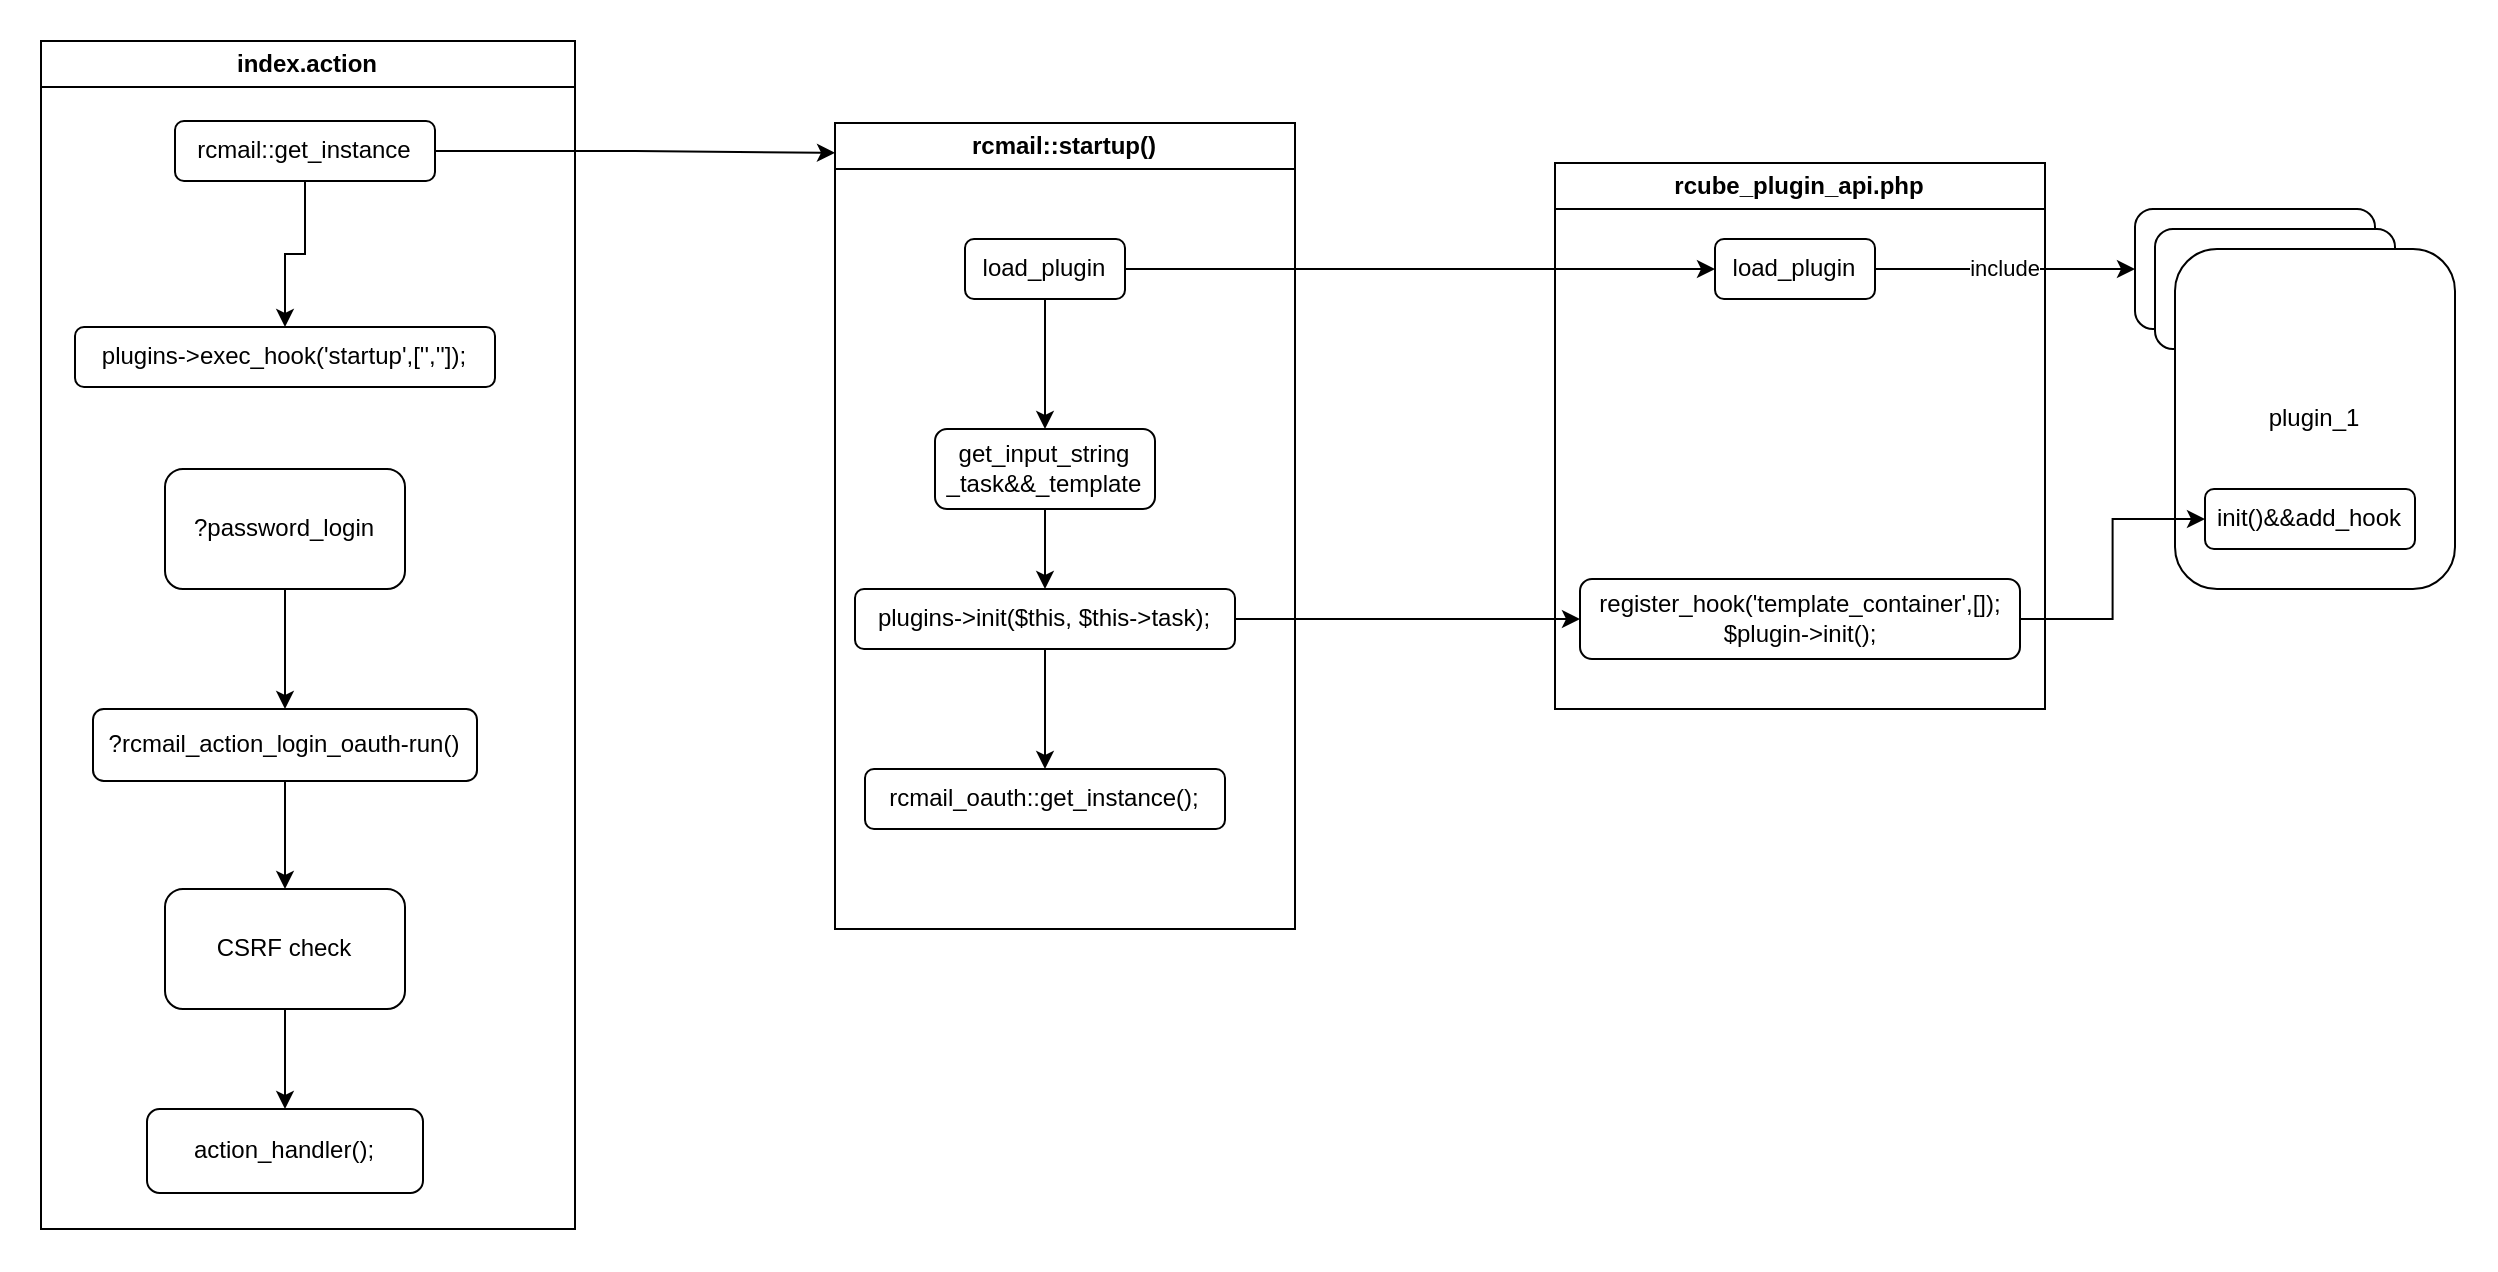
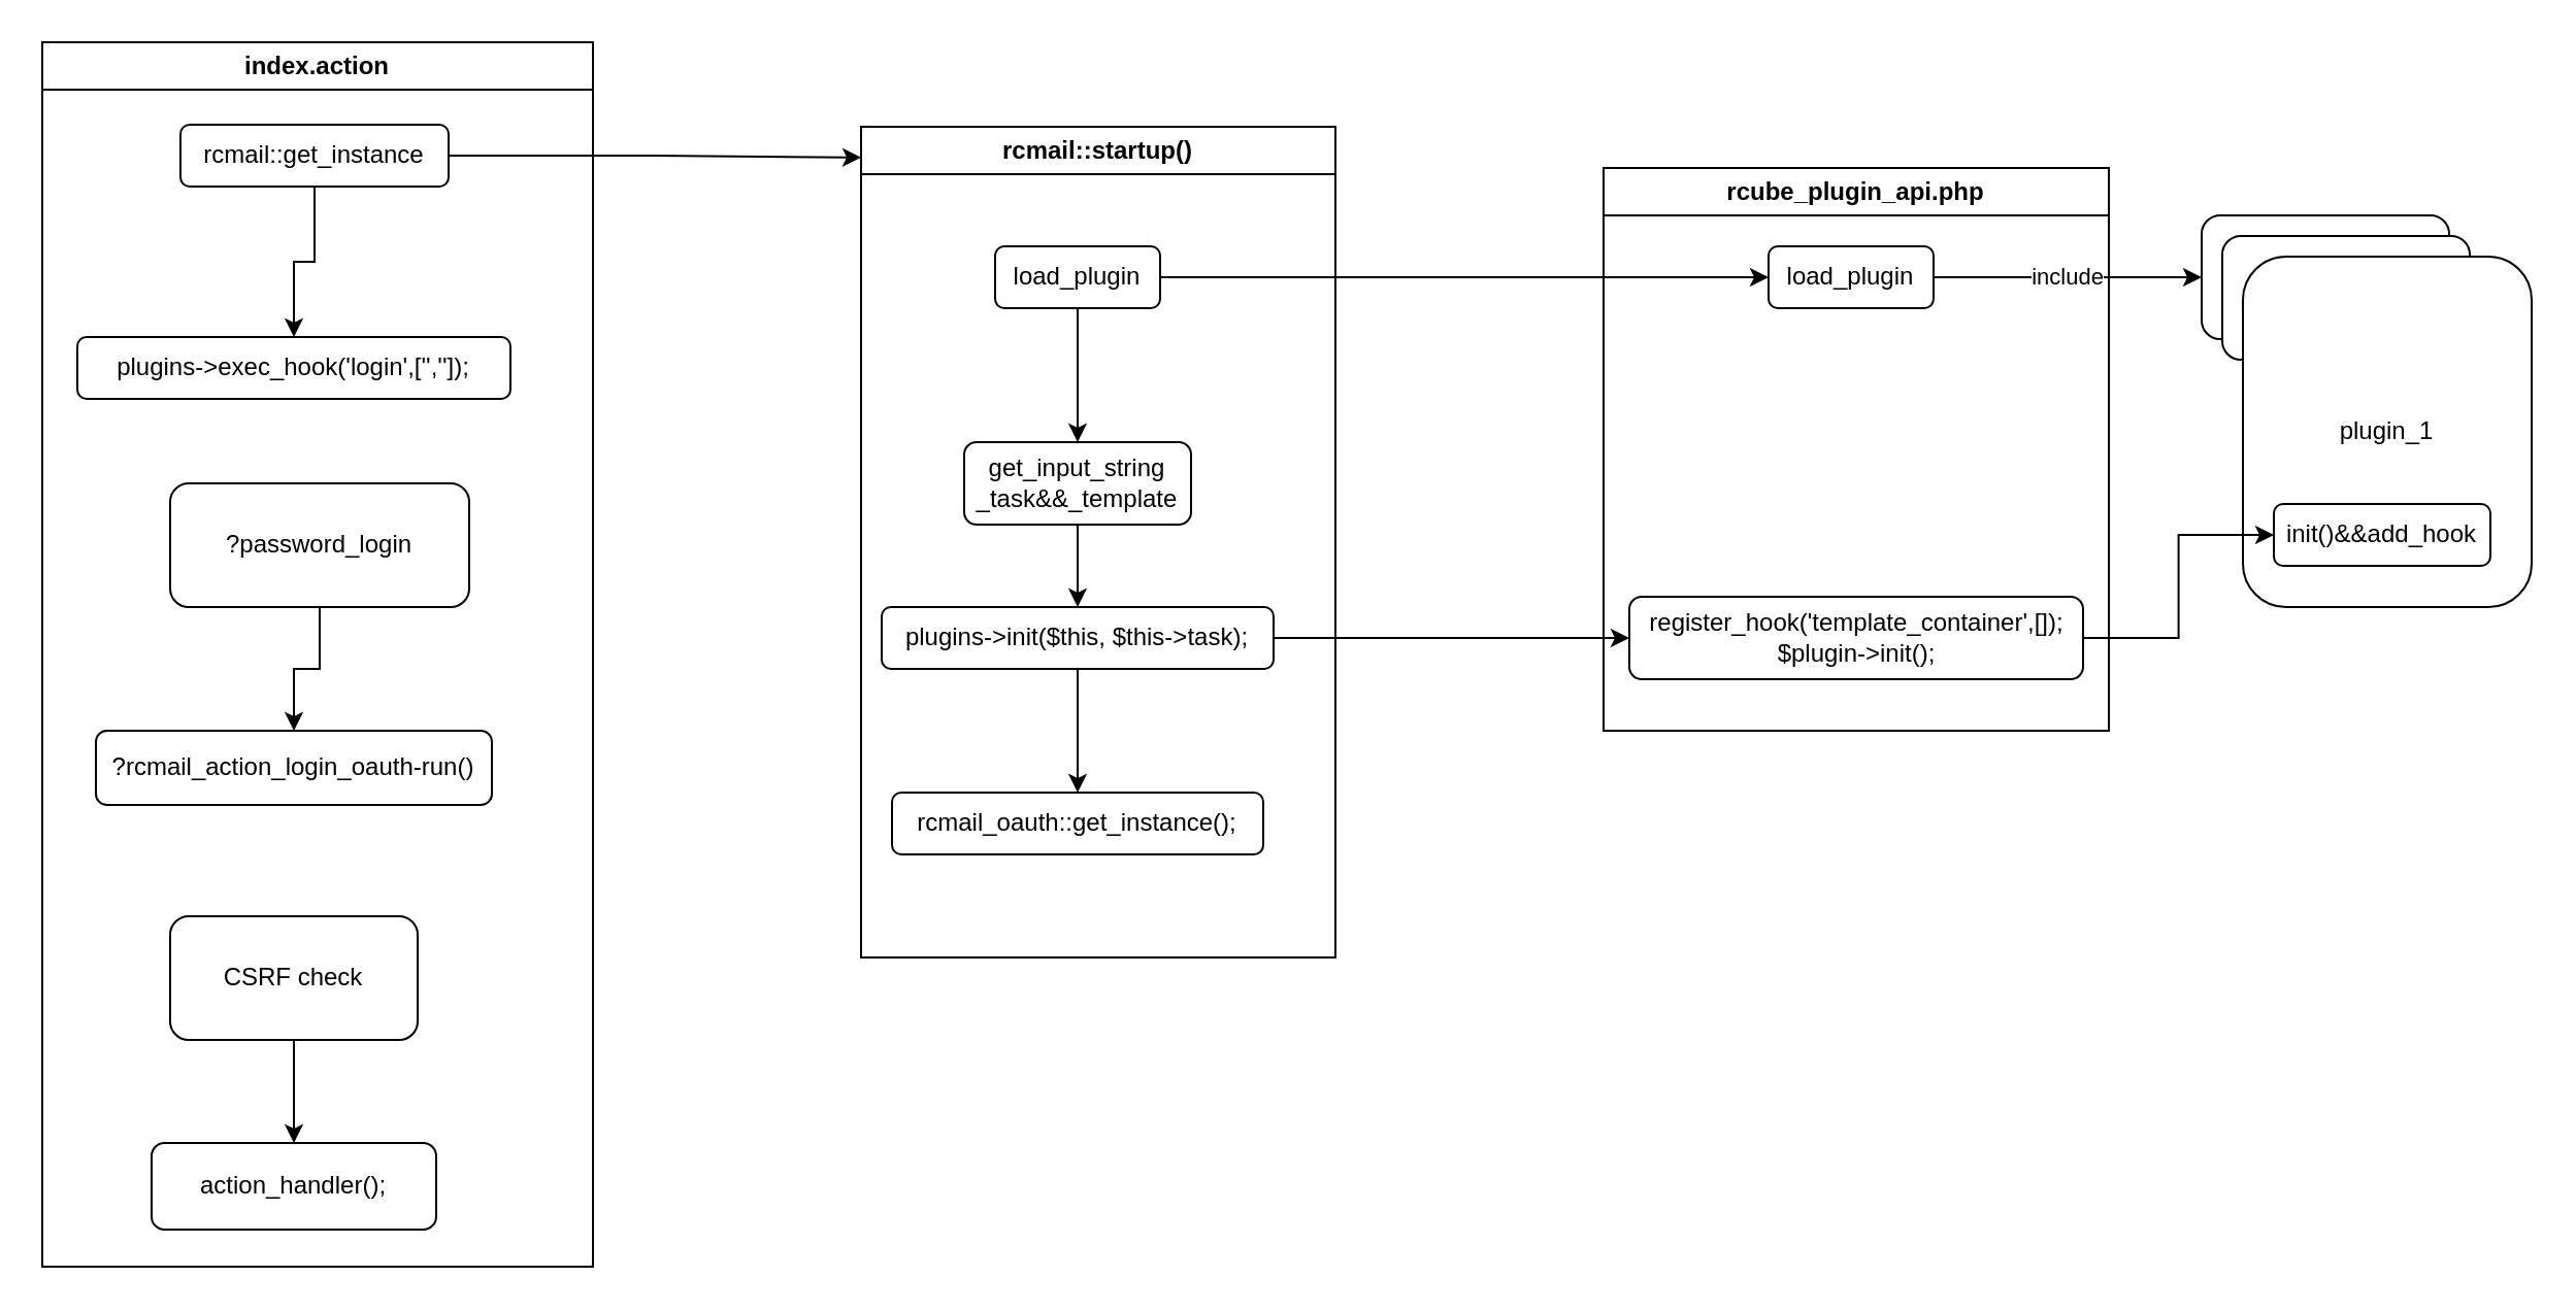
  <mxCell id="0" />
  <mxCell id="1" parent="0" />
  <mxCell id="2" value="index.action" style="swimlane;whiteSpace=wrap;html=1;shadow=0;" parent="1" vertex="1"><mxGeometry x="20" y="20" width="267" height="594" as="geometry"><mxRectangle x="330" y="180" width="140" height="30" as="alternateBounds" /></mxGeometry></mxCell>
  <mxCell id="3" value="" style="edgeStyle=orthogonalEdgeStyle;rounded=0;orthogonalLoop=1;jettySize=auto;html=1;shadow=0;" parent="2" source="4" target="5" edge="1"><mxGeometry relative="1" as="geometry" /></mxCell>
  <mxCell id="4" value="rcmail::get_instance" style="rounded=1;whiteSpace=wrap;html=1;shadow=0;" parent="2" vertex="1"><mxGeometry x="67" y="40" width="130" height="30" as="geometry" /></mxCell>
- <mxCell id="5" value="plugins-&amp;gt;exec_hook('startup',['','']);" style="whiteSpace=wrap;html=1;rounded=1;shadow=0;" parent="2" vertex="1"><mxGeometry x="17" y="143" width="210" height="30" as="geometry" /></mxCell>
+ <mxCell id="5" value="plugins-&amp;gt;exec_hook('login',['','']);" style="whiteSpace=wrap;html=1;rounded=1;shadow=0;" parent="2" vertex="1"><mxGeometry x="17" y="143" width="210" height="30" as="geometry" /></mxCell>
  <mxCell id="6" value="" style="edgeStyle=orthogonalEdgeStyle;rounded=0;orthogonalLoop=1;jettySize=auto;html=1;" parent="2" source="7" target="9" edge="1"><mxGeometry relative="1" as="geometry" /></mxCell>
- <mxCell id="7" value="?password_login" style="rounded=1;whiteSpace=wrap;html=1;shadow=0;" parent="2" vertex="1"><mxGeometry x="62" y="214" width="120" height="60" as="geometry" /></mxCell>
- <mxCell id="8" style="edgeStyle=orthogonalEdgeStyle;rounded=0;orthogonalLoop=1;jettySize=auto;html=1;exitX=0.5;exitY=1;exitDx=0;exitDy=0;entryX=0.5;entryY=0;entryDx=0;entryDy=0;" edge="1" parent="2" source="9" target="12"><mxGeometry relative="1" as="geometry" /></mxCell>
+ <mxCell id="7" value="?password_login" style="rounded=1;whiteSpace=wrap;html=1;shadow=0;" parent="2" vertex="1"><mxGeometry x="62" y="214" width="145" height="60" as="geometry" /></mxCell>
  <mxCell id="9" value="?rcmail_action_login_oauth-run()" style="rounded=1;whiteSpace=wrap;html=1;shadow=0;" parent="2" vertex="1"><mxGeometry x="26" y="334" width="192" height="36" as="geometry" /></mxCell>
  <mxCell id="10" value="action_handler();" style="rounded=1;whiteSpace=wrap;html=1;shadow=0;" parent="2" vertex="1"><mxGeometry x="53" y="534" width="138" height="42" as="geometry" /></mxCell>
  <mxCell id="11" style="edgeStyle=orthogonalEdgeStyle;rounded=0;orthogonalLoop=1;jettySize=auto;html=1;exitX=0.5;exitY=1;exitDx=0;exitDy=0;entryX=0.5;entryY=0;entryDx=0;entryDy=0;" edge="1" parent="2" source="12" target="10"><mxGeometry relative="1" as="geometry" /></mxCell>
  <mxCell id="12" value="CSRF check" style="rounded=1;whiteSpace=wrap;html=1;shadow=0;" vertex="1" parent="2"><mxGeometry x="62" y="424" width="120" height="60" as="geometry" /></mxCell>
  <mxCell id="13" value="" style="rounded=1;whiteSpace=wrap;html=1;shadow=0;" parent="1" vertex="1"><mxGeometry x="1067" y="104" width="120" height="60" as="geometry" /></mxCell>
  <mxCell id="14" value="" style="rounded=1;whiteSpace=wrap;html=1;shadow=0;" parent="1" vertex="1"><mxGeometry x="1077" y="114" width="120" height="60" as="geometry" /></mxCell>
  <mxCell id="15" value="plugin_1" style="rounded=1;whiteSpace=wrap;html=1;shadow=0;" parent="1" vertex="1"><mxGeometry x="1087" y="124" width="140" height="170" as="geometry" /></mxCell>
  <mxCell id="16" value="include" style="edgeStyle=orthogonalEdgeStyle;rounded=0;orthogonalLoop=1;jettySize=auto;html=1;entryX=0;entryY=0.5;entryDx=0;entryDy=0;shadow=0;exitX=1;exitY=0.5;exitDx=0;exitDy=0;" parent="1" source="31" target="13" edge="1"><mxGeometry relative="1" as="geometry"><mxPoint x="877" y="124" as="sourcePoint" /><mxPoint x="917" y="214" as="targetPoint" /></mxGeometry></mxCell>
  <mxCell id="17" value="init()&amp;amp;&amp;amp;add_hook" style="rounded=1;whiteSpace=wrap;html=1;shadow=0;" parent="1" vertex="1"><mxGeometry x="1102" y="244" width="105" height="30" as="geometry" /></mxCell>
  <mxCell id="18" value="rcmail::startup()" style="swimlane;whiteSpace=wrap;html=1;shadow=0;" parent="1" vertex="1"><mxGeometry x="417" y="61" width="230" height="403" as="geometry"><mxRectangle x="560" y="220" width="130" height="30" as="alternateBounds" /></mxGeometry></mxCell>
  <mxCell id="19" value="" style="edgeStyle=orthogonalEdgeStyle;rounded=0;orthogonalLoop=1;jettySize=auto;html=1;shadow=0;" parent="18" source="20" target="22" edge="1"><mxGeometry relative="1" as="geometry" /></mxCell>
  <mxCell id="20" value="load_plugin" style="rounded=1;whiteSpace=wrap;html=1;shadow=0;" parent="18" vertex="1"><mxGeometry x="65" y="58" width="80" height="30" as="geometry" /></mxCell>
  <mxCell id="21" style="edgeStyle=orthogonalEdgeStyle;rounded=0;orthogonalLoop=1;jettySize=auto;html=1;exitX=0.5;exitY=1;exitDx=0;exitDy=0;" parent="18" source="22" target="25" edge="1"><mxGeometry relative="1" as="geometry" /></mxCell>
  <mxCell id="22" value="get_input_string&lt;br&gt;_task&amp;amp;&amp;amp;_template" style="rounded=1;whiteSpace=wrap;html=1;shadow=0;" parent="18" vertex="1"><mxGeometry x="50" y="153" width="110" height="40" as="geometry" /></mxCell>
  <mxCell id="23" value="rcmail_oauth::get_instance();" style="rounded=1;whiteSpace=wrap;html=1;shadow=0;" parent="18" vertex="1"><mxGeometry x="15" y="323" width="180" height="30" as="geometry" /></mxCell>
  <mxCell id="24" style="edgeStyle=orthogonalEdgeStyle;rounded=0;orthogonalLoop=1;jettySize=auto;html=1;exitX=0.5;exitY=1;exitDx=0;exitDy=0;entryX=0.5;entryY=0;entryDx=0;entryDy=0;" parent="18" source="25" target="23" edge="1"><mxGeometry relative="1" as="geometry" /></mxCell>
  <mxCell id="25" value="plugins-&amp;gt;init($this, $this-&amp;gt;task);" style="rounded=1;whiteSpace=wrap;html=1;shadow=0;" parent="18" vertex="1"><mxGeometry x="10" y="233" width="190" height="30" as="geometry" /></mxCell>
  <mxCell id="26" style="edgeStyle=orthogonalEdgeStyle;rounded=0;orthogonalLoop=1;jettySize=auto;html=1;entryX=0;entryY=0.5;entryDx=0;entryDy=0;exitX=1;exitY=0.5;exitDx=0;exitDy=0;shadow=0;" parent="1" source="20" target="31" edge="1"><mxGeometry relative="1" as="geometry"><mxPoint x="547" y="164" as="sourcePoint" /></mxGeometry></mxCell>
  <mxCell id="27" style="edgeStyle=orthogonalEdgeStyle;rounded=0;orthogonalLoop=1;jettySize=auto;html=1;exitX=1;exitY=0.5;exitDx=0;exitDy=0;entryX=0;entryY=0.037;entryDx=0;entryDy=0;entryPerimeter=0;shadow=0;" parent="1" source="4" target="18" edge="1"><mxGeometry relative="1" as="geometry" /></mxCell>
  <mxCell id="28" style="edgeStyle=orthogonalEdgeStyle;rounded=0;orthogonalLoop=1;jettySize=auto;html=1;exitX=1;exitY=0.5;exitDx=0;exitDy=0;entryX=0;entryY=0.5;entryDx=0;entryDy=0;shadow=0;" parent="1" source="32" target="17" edge="1"><mxGeometry relative="1" as="geometry" /></mxCell>
  <mxCell id="29" style="edgeStyle=orthogonalEdgeStyle;rounded=0;orthogonalLoop=1;jettySize=auto;html=1;exitX=1;exitY=0.5;exitDx=0;exitDy=0;shadow=0;entryX=0;entryY=0.5;entryDx=0;entryDy=0;" parent="1" source="25" target="32" edge="1"><mxGeometry relative="1" as="geometry" /></mxCell>
  <mxCell id="30" value="rcube_plugin_api.php" style="swimlane;whiteSpace=wrap;html=1;shadow=0;" parent="1" vertex="1"><mxGeometry x="777" y="81" width="245" height="273" as="geometry"><mxRectangle x="1010" y="257" width="140" height="30" as="alternateBounds" /></mxGeometry></mxCell>
  <mxCell id="31" value="load_plugin" style="rounded=1;whiteSpace=wrap;html=1;shadow=0;" parent="30" vertex="1"><mxGeometry x="80" y="38" width="80" height="30" as="geometry" /></mxCell>
  <mxCell id="32" value="register_hook('template_container',[]);&lt;br&gt;$plugin-&amp;gt;init();" style="rounded=1;whiteSpace=wrap;html=1;shadow=0;" parent="30" vertex="1"><mxGeometry x="12.5" y="208" width="220" height="40" as="geometry" /></mxCell>
